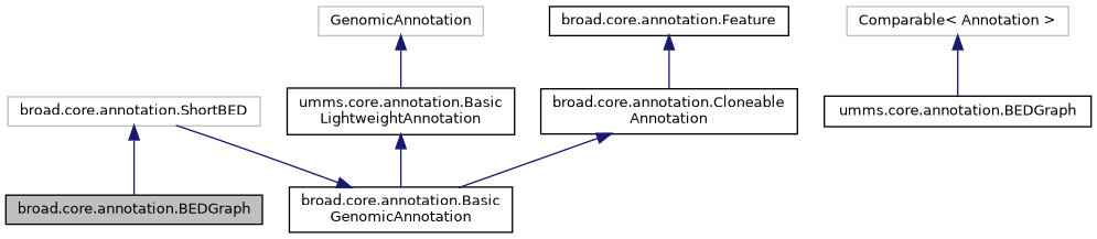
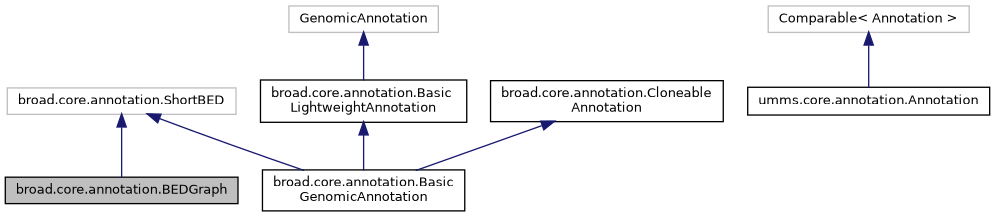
  digraph {
    rankdir=TB
    node [color=black fillcolor=white fontname=Helvetica fontsize=10 shape=record style=filled]
    edge [color=midnightblue dir=back fontname=Helvetica fontsize=10 labelfontname=Helvetica labelfontsize=10 style=solid]
    n1 [fillcolor=grey75 fontcolor=black height=0.2 label="broad.core.annotation.BEDGraph" width=0.4]
    n2 [color=grey75 height=0.2 label="broad.core.annotation.ShortBED" width=0.4]
    n3 [height=0.2 label="broad.core.annotation.Basic\lGenomicAnnotation" width=0.4]
-   n4 [height=0.2 label="umms.core.annotation.Basic\lLightweightAnnotation" width=0.4]
+   n4 [height=0.2 label="broad.core.annotation.Basic\lLightweightAnnotation" width=0.4]
    n5 [color=grey75 height=0.2 label=GenomicAnnotation width=0.4]
    n6 [height=0.2 label="broad.core.annotation.Cloneable\lAnnotation" width=0.4]
-   n7 [height=0.2 label="umms.core.annotation.BEDGraph" width=0.4]
+   n7 [height=0.2 label="umms.core.annotation.Annotation" width=0.4]
    n8 [color=grey75 height=0.2 label="Comparable\< Annotation \>" width=0.4]
-   n9 [height=0.2 label="broad.core.annotation.Feature" width=0.4]
    n2 -> n1
-   n3 -> n2
+   n2 -> n3
    n4 -> n3
    n5 -> n4
    n6 -> n3
    n8 -> n7
-   n9 -> n6
  }
